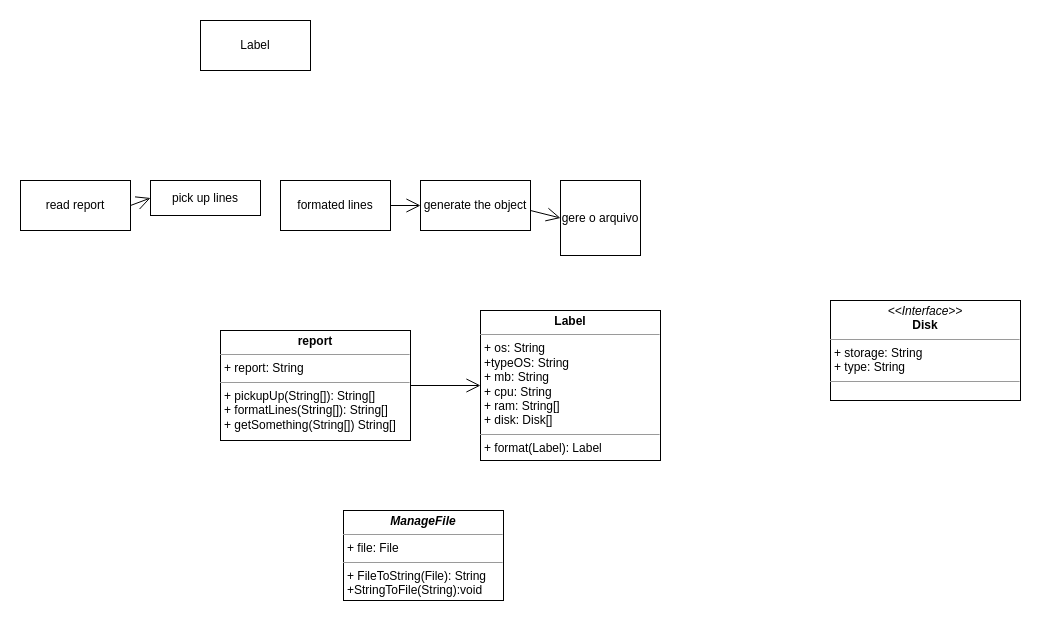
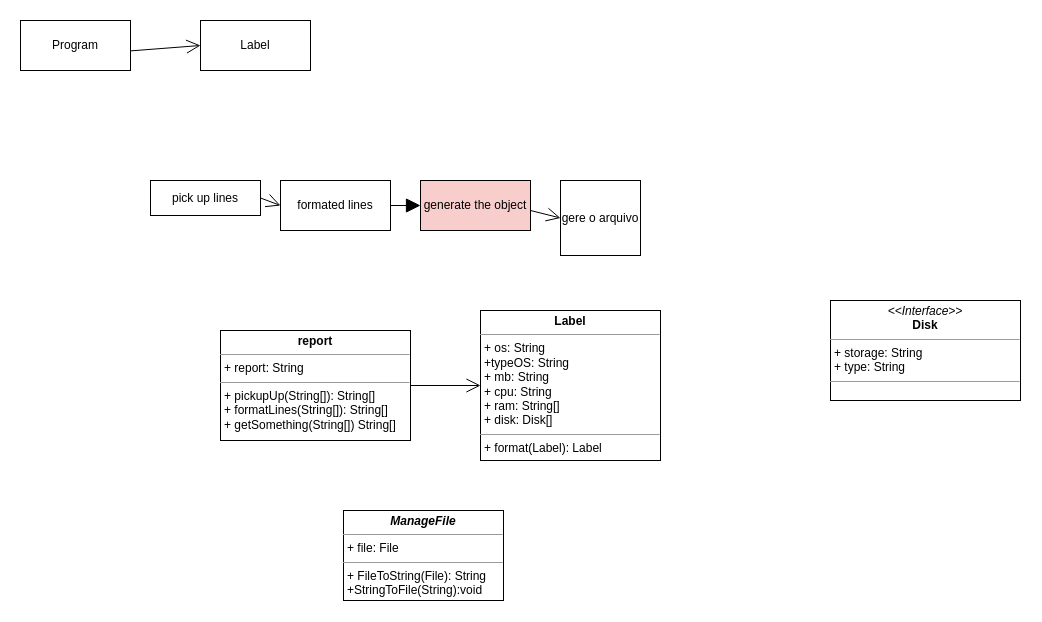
  <mxCell id="0" />
  <mxCell id="1" parent="0" />
  <mxCell id="2" value="Label" style="html=1;whiteSpace=wrap;" vertex="1" parent="1"><mxGeometry x="200" width="110" height="50" as="geometry" y="20" /></mxCell>
- <mxCell id="5" value="read report" style="html=1;whiteSpace=wrap;" vertex="1" parent="1"><mxGeometry x="20" y="180" width="110" height="50" as="geometry" /></mxCell>
+ <mxCell id="3" value="Program" style="html=1;whiteSpace=wrap;" vertex="1" parent="1"><mxGeometry x="20" width="110" height="50" as="geometry" y="20" /></mxCell>
+ <mxCell id="4" value="" style="endArrow=open;endFill=1;endSize=12;html=1;rounded=0;exitX=1;exitY=0.608;exitDx=0;exitDy=0;exitPerimeter=0;entryX=0;entryY=0.5;entryDx=0;entryDy=0;" edge="1" parent="1" source="3" target="2"><mxGeometry width="160" relative="1" as="geometry"><mxPoint x="280" y="94.5" as="sourcePoint" /><mxPoint x="440" y="94.5" as="targetPoint" /></mxGeometry></mxCell>
  <mxCell id="6" value="pick up lines" style="html=1;whiteSpace=wrap;" vertex="1" parent="1"><mxGeometry x="150" y="180" width="110" height="35" as="geometry" /></mxCell>
  <mxCell id="7" value="formated lines" style="html=1;whiteSpace=wrap;" vertex="1" parent="1"><mxGeometry x="280" y="180" width="110" height="50" as="geometry" /></mxCell>
- <mxCell id="8" value="generate the object" style="html=1;whiteSpace=wrap;" vertex="1" parent="1"><mxGeometry x="420" y="180" width="110" height="50" as="geometry" /></mxCell>
- <mxCell id="9" value="" style="endArrow=open;endFill=1;endSize=12;html=1;rounded=0;exitX=1;exitY=0.5;exitDx=0;exitDy=0;entryX=0;entryY=0.5;entryDx=0;entryDy=0;" edge="1" parent="1" source="5" target="6"><mxGeometry width="160" relative="1" as="geometry"><mxPoint x="125" y="260" as="sourcePoint" /><mxPoint x="285" y="260" as="targetPoint" /></mxGeometry></mxCell>
- <mxCell id="11" value="" style="endArrow=open;endFill=1;endSize=12;html=1;rounded=0;exitX=1;exitY=0.5;exitDx=0;exitDy=0;entryX=0;entryY=0.5;entryDx=0;entryDy=0;" edge="1" parent="1" source="7" target="8"><mxGeometry width="160" relative="1" as="geometry"><mxPoint x="150" y="225" as="sourcePoint" /><mxPoint x="170" y="225" as="targetPoint" /></mxGeometry></mxCell>
+ <mxCell id="8" value="generate the object" style="html=1;whiteSpace=wrap;fillColor=#f8cecc;" vertex="1" parent="1"><mxGeometry x="420" y="180" width="110" height="50" as="geometry" /></mxCell>
+ <mxCell id="10" value="" style="endArrow=open;endFill=1;endSize=12;html=1;rounded=0;exitX=1;exitY=0.5;exitDx=0;exitDy=0;entryX=0;entryY=0.5;entryDx=0;entryDy=0;" edge="1" parent="1" source="6" target="7"><mxGeometry width="160" relative="1" as="geometry"><mxPoint x="140" y="215" as="sourcePoint" /><mxPoint x="270" y="215" as="targetPoint" /></mxGeometry></mxCell>
+ <mxCell id="11" value="" style="endArrow=block;endFill=1;endSize=12;html=1;rounded=0;exitX=1;exitY=0.5;exitDx=0;exitDy=0;entryX=0;entryY=0.5;entryDx=0;entryDy=0;" edge="1" parent="1" source="7" target="8"><mxGeometry width="160" relative="1" as="geometry"><mxPoint x="150" y="225" as="sourcePoint" /><mxPoint x="170" y="225" as="targetPoint" /></mxGeometry></mxCell>
  <mxCell id="12" value="gere o arquivo" style="html=1;whiteSpace=wrap;" vertex="1" parent="1"><mxGeometry x="560" y="180" width="80" height="75" as="geometry" /></mxCell>
  <mxCell id="13" value="" style="endArrow=open;endFill=1;endSize=12;html=1;rounded=0;entryX=0;entryY=0.5;entryDx=0;entryDy=0;" edge="1" parent="1" target="12"><mxGeometry width="160" relative="1" as="geometry"><mxPoint x="530" y="210" as="sourcePoint" /><mxPoint x="180" y="235" as="targetPoint" /></mxGeometry></mxCell>
  <mxCell id="14" value="&lt;p style=&quot;margin:0px;margin-top:4px;text-align:center;&quot;&gt;&lt;b&gt;report&lt;/b&gt;&lt;/p&gt;&lt;hr size=&quot;1&quot;&gt;&lt;p style=&quot;margin:0px;margin-left:4px;&quot;&gt;+ report: String&lt;/p&gt;&lt;hr size=&quot;1&quot;&gt;&lt;p style=&quot;margin:0px;margin-left:4px;&quot;&gt;+ pickupUp(String[]): String[]&lt;/p&gt;&lt;p style=&quot;margin:0px;margin-left:4px;&quot;&gt;+ formatLines(String[]): String[]&lt;/p&gt;&lt;p style=&quot;margin:0px;margin-left:4px;&quot;&gt;+ getSomething(String[]) String[]&lt;/p&gt;" style="verticalAlign=top;align=left;overflow=fill;fontSize=12;fontFamily=Helvetica;html=1;whiteSpace=wrap;" vertex="1" parent="1"><mxGeometry x="220" y="330" width="190" height="110" as="geometry" /></mxCell>
  <mxCell id="15" value="&lt;p style=&quot;margin:0px;margin-top:4px;text-align:center;&quot;&gt;&lt;b&gt;Label&lt;/b&gt;&lt;/p&gt;&lt;hr size=&quot;1&quot;&gt;&lt;p style=&quot;margin:0px;margin-left:4px;&quot;&gt;+ os: String&lt;/p&gt;&lt;p style=&quot;margin:0px;margin-left:4px;&quot;&gt;+typeOS: String&lt;/p&gt;&lt;p style=&quot;margin:0px;margin-left:4px;&quot;&gt;+ mb: String&lt;/p&gt;&lt;p style=&quot;margin:0px;margin-left:4px;&quot;&gt;+ cpu: String&lt;/p&gt;&lt;p style=&quot;margin:0px;margin-left:4px;&quot;&gt;+ ram: String[]&lt;/p&gt;&lt;p style=&quot;margin:0px;margin-left:4px;&quot;&gt;+ disk: Disk[]&lt;/p&gt;&lt;hr size=&quot;1&quot;&gt;&lt;p style=&quot;margin:0px;margin-left:4px;&quot;&gt;+ format(Label): Label&lt;/p&gt;&lt;p style=&quot;margin:0px;margin-left:4px;&quot;&gt;&lt;br&gt;&lt;/p&gt;" style="verticalAlign=top;align=left;overflow=fill;fontSize=12;fontFamily=Helvetica;html=1;whiteSpace=wrap;" vertex="1" parent="1"><mxGeometry x="480" y="310" width="180" height="150" as="geometry" /></mxCell>
  <mxCell id="16" value="" style="endArrow=open;endFill=1;endSize=12;html=1;rounded=0;entryX=0;entryY=0.5;entryDx=0;entryDy=0;exitX=1;exitY=0.5;exitDx=0;exitDy=0;" edge="1" parent="1" source="14" target="15"><mxGeometry width="160" relative="1" as="geometry"><mxPoint x="160" y="390" as="sourcePoint" /><mxPoint x="320" y="390" as="targetPoint" /></mxGeometry></mxCell>
  <mxCell id="17" value="&lt;p style=&quot;margin:0px;margin-top:4px;text-align:center;&quot;&gt;&lt;b&gt;&lt;i&gt;ManageFile&lt;/i&gt;&lt;/b&gt;&lt;/p&gt;&lt;hr size=&quot;1&quot;&gt;&lt;p style=&quot;margin:0px;margin-left:4px;&quot;&gt;+ file: File&lt;/p&gt;&lt;hr size=&quot;1&quot;&gt;&lt;p style=&quot;margin:0px;margin-left:4px;&quot;&gt;+ FileToString(File): String&lt;/p&gt;&lt;p style=&quot;margin:0px;margin-left:4px;&quot;&gt;+StringToFile(String):void&lt;/p&gt;" style="verticalAlign=top;align=left;overflow=fill;fontSize=12;fontFamily=Helvetica;html=1;whiteSpace=wrap;" vertex="1" parent="1"><mxGeometry x="343" y="510" width="160" height="90" as="geometry" /></mxCell>
  <mxCell id="18" value="&lt;p style=&quot;margin:0px;margin-top:4px;text-align:center;&quot;&gt;&lt;i&gt;&amp;lt;&amp;lt;Interface&amp;gt;&amp;gt;&lt;/i&gt;&lt;br&gt;&lt;b&gt;Disk&lt;/b&gt;&lt;/p&gt;&lt;hr size=&quot;1&quot;&gt;&lt;p style=&quot;margin:0px;margin-left:4px;&quot;&gt;+ storage: String&lt;br&gt;+ type: String&lt;/p&gt;&lt;hr size=&quot;1&quot;&gt;&lt;p style=&quot;margin:0px;margin-left:4px;&quot;&gt;&lt;br&gt;&lt;/p&gt;" style="verticalAlign=top;align=left;overflow=fill;fontSize=12;fontFamily=Helvetica;html=1;whiteSpace=wrap;" vertex="1" parent="1"><mxGeometry x="830" y="300" width="190" height="100" as="geometry" /></mxCell>
